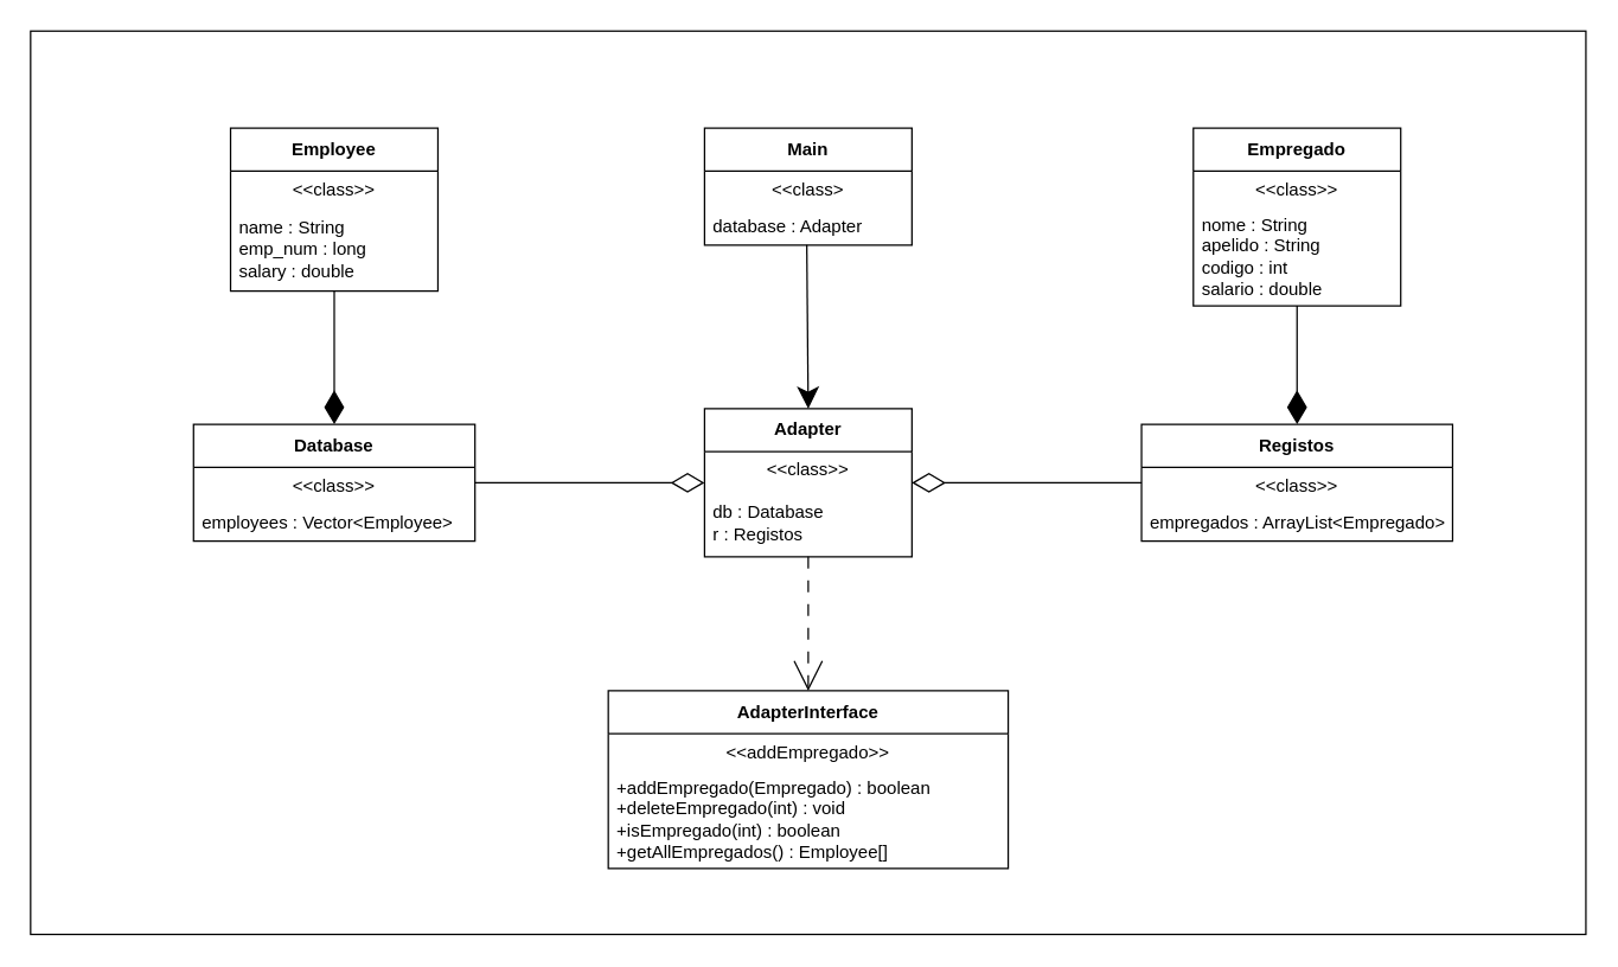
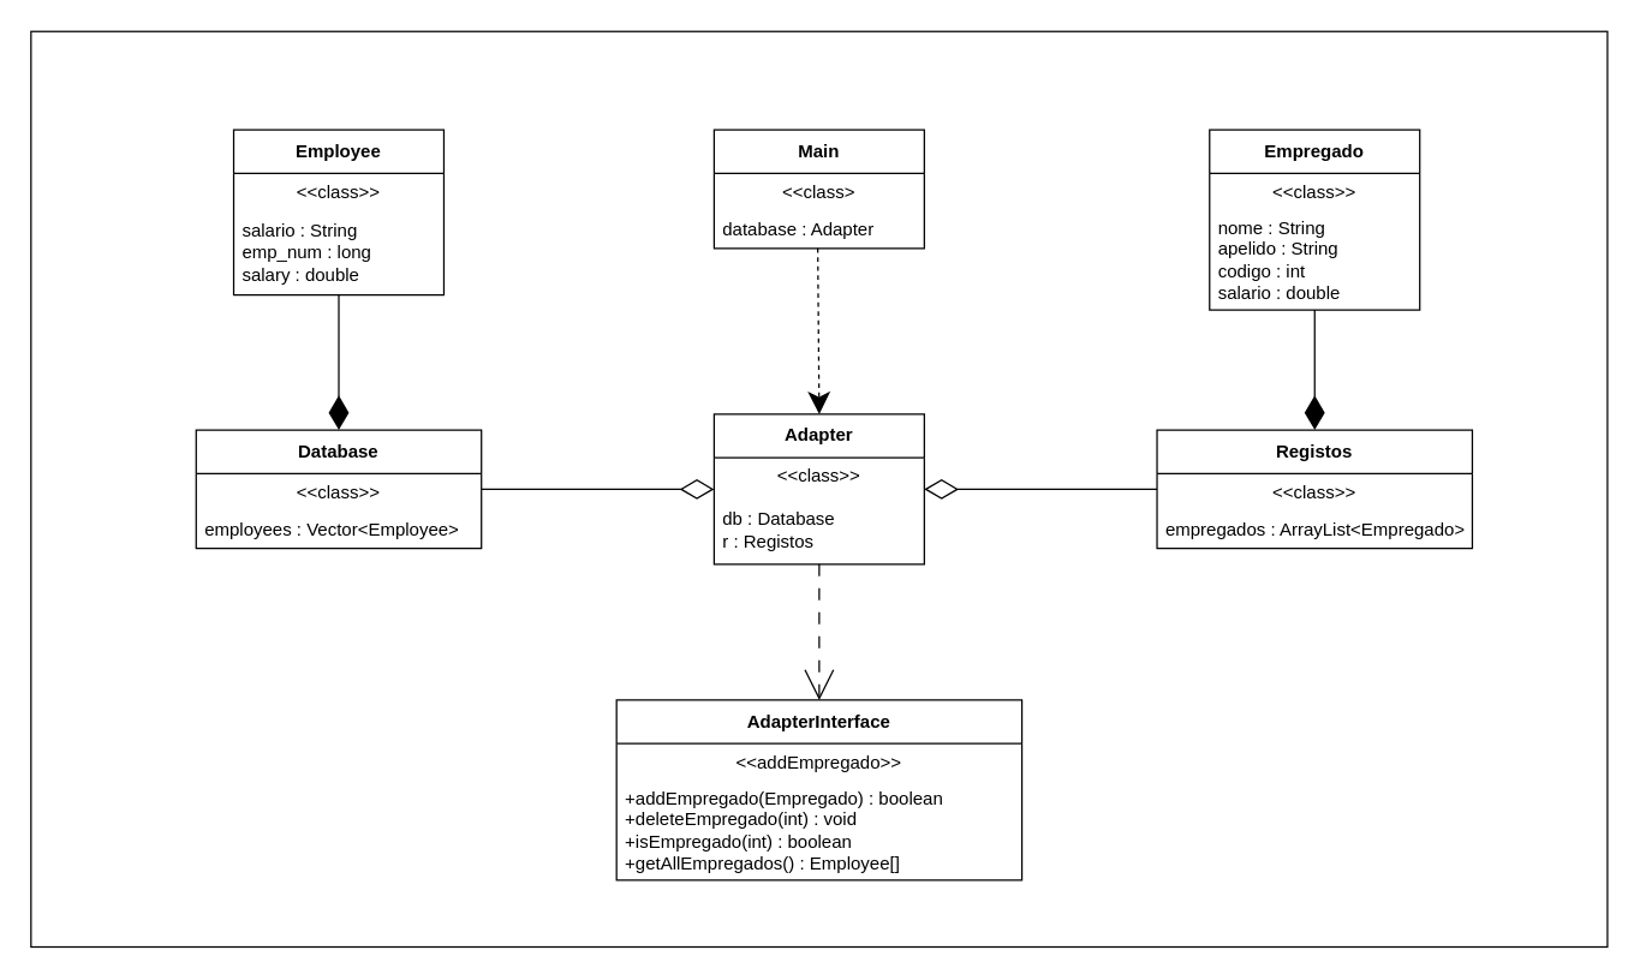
  <mxCell id="0" />
  <mxCell id="1" parent="0" />
  <mxCell id="2" value="" style="rounded=0;whiteSpace=wrap;html=1;fontFamily=Helvetica;fontSize=11;fontColor=default;labelBackgroundColor=default;" vertex="1" parent="1"><mxGeometry x="20" y="20.5" width="1050" height="610" as="geometry" /></mxCell>
  <mxCell id="3" style="edgeStyle=none;shape=connector;rounded=1;html=1;strokeColor=default;align=center;verticalAlign=middle;fontFamily=Helvetica;fontSize=11;fontColor=default;labelBackgroundColor=default;startSize=6;endArrow=diamondThin;endFill=1;endSize=20;" edge="1" parent="1" source="4" target="8"><mxGeometry relative="1" as="geometry" /></mxCell>
  <mxCell id="4" value="Employee" style="swimlane;fontStyle=1;align=center;verticalAlign=middle;childLayout=stackLayout;horizontal=1;startSize=29;horizontalStack=0;resizeParent=1;resizeParentMax=0;resizeLast=0;collapsible=0;marginBottom=0;html=1;whiteSpace=wrap;" parent="1" vertex="1"><mxGeometry x="155" y="86" width="140" height="110" as="geometry" /></mxCell>
  <mxCell id="5" value="&amp;lt;&amp;lt;class&amp;gt;&amp;gt;" style="text;html=1;strokeColor=none;fillColor=none;align=center;verticalAlign=middle;spacingLeft=4;spacingRight=4;overflow=hidden;rotatable=0;points=[[0,0.5],[1,0.5]];portConstraint=eastwest;whiteSpace=wrap;" parent="4" vertex="1"><mxGeometry y="29" width="140" height="25" as="geometry" /></mxCell>
- <mxCell id="6" value="&lt;font style=&quot;color: rgb(0, 0, 0);&quot;&gt;name : String&lt;/font&gt;&lt;div&gt;&lt;font style=&quot;color: rgb(0, 0, 0);&quot;&gt;emp_num : long&lt;/font&gt;&lt;/div&gt;&lt;div&gt;&lt;font style=&quot;color: rgb(0, 0, 0);&quot;&gt;salary : double&lt;/font&gt;&lt;/div&gt;" style="text;html=1;strokeColor=none;fillColor=none;align=left;verticalAlign=middle;spacingLeft=4;spacingRight=4;overflow=hidden;rotatable=0;points=[[0,0.5],[1,0.5]];portConstraint=eastwest;whiteSpace=wrap;" parent="4" vertex="1"><mxGeometry y="54" width="140" height="56" as="geometry" /></mxCell>
+ <mxCell id="6" value="&lt;font style=&quot;color: rgb(0, 0, 0);&quot;&gt;salario : String&lt;/font&gt;&lt;div&gt;&lt;font style=&quot;color: rgb(0, 0, 0);&quot;&gt;emp_num : long&lt;/font&gt;&lt;/div&gt;&lt;div&gt;&lt;font style=&quot;color: rgb(0, 0, 0);&quot;&gt;salary : double&lt;/font&gt;&lt;/div&gt;" style="text;html=1;strokeColor=none;fillColor=none;align=left;verticalAlign=middle;spacingLeft=4;spacingRight=4;overflow=hidden;rotatable=0;points=[[0,0.5],[1,0.5]];portConstraint=eastwest;whiteSpace=wrap;" parent="4" vertex="1"><mxGeometry y="54" width="140" height="56" as="geometry" /></mxCell>
  <mxCell id="7" style="edgeStyle=none;html=1;endArrow=diamondThin;endFill=0;endSize=20;" edge="1" parent="1" source="8" target="20"><mxGeometry relative="1" as="geometry" /></mxCell>
  <mxCell id="8" value="Database" style="swimlane;fontStyle=1;align=center;verticalAlign=middle;childLayout=stackLayout;horizontal=1;startSize=29;horizontalStack=0;resizeParent=1;resizeParentMax=0;resizeLast=0;collapsible=0;marginBottom=0;html=1;whiteSpace=wrap;" parent="1" vertex="1"><mxGeometry x="130" y="286" width="190" height="79" as="geometry" /></mxCell>
  <mxCell id="9" value="&amp;lt;&amp;lt;class&amp;gt;&amp;gt;" style="text;html=1;strokeColor=none;fillColor=none;align=center;verticalAlign=middle;spacingLeft=4;spacingRight=4;overflow=hidden;rotatable=0;points=[[0,0.5],[1,0.5]];portConstraint=eastwest;whiteSpace=wrap;" parent="8" vertex="1"><mxGeometry y="29" width="190" height="25" as="geometry" /></mxCell>
  <mxCell id="10" value="employees : Vector&amp;lt;Employee&amp;gt;" style="text;html=1;strokeColor=none;fillColor=none;align=left;verticalAlign=middle;spacingLeft=4;spacingRight=4;overflow=hidden;rotatable=0;points=[[0,0.5],[1,0.5]];portConstraint=eastwest;whiteSpace=wrap;" parent="8" vertex="1"><mxGeometry y="54" width="190" height="25" as="geometry" /></mxCell>
  <mxCell id="11" style="edgeStyle=none;shape=connector;rounded=1;html=1;strokeColor=default;align=center;verticalAlign=middle;fontFamily=Helvetica;fontSize=11;fontColor=default;labelBackgroundColor=default;startSize=6;endArrow=diamondThin;endFill=1;endSize=20;" edge="1" parent="1" source="12" target="16"><mxGeometry relative="1" as="geometry" /></mxCell>
  <mxCell id="12" value="Empregado" style="swimlane;fontStyle=1;align=center;verticalAlign=middle;childLayout=stackLayout;horizontal=1;startSize=29;horizontalStack=0;resizeParent=1;resizeParentMax=0;resizeLast=0;collapsible=0;marginBottom=0;html=1;whiteSpace=wrap;" parent="1" vertex="1"><mxGeometry x="805" y="86" width="140" height="120" as="geometry" /></mxCell>
  <mxCell id="13" value="&amp;lt;&amp;lt;class&amp;gt;&amp;gt;" style="text;html=1;strokeColor=none;fillColor=none;align=center;verticalAlign=middle;spacingLeft=4;spacingRight=4;overflow=hidden;rotatable=0;points=[[0,0.5],[1,0.5]];portConstraint=eastwest;whiteSpace=wrap;" parent="12" vertex="1"><mxGeometry y="29" width="140" height="25" as="geometry" /></mxCell>
  <mxCell id="14" value="nome : String&lt;div&gt;apelido : String&lt;/div&gt;&lt;div&gt;codigo : int&lt;/div&gt;&lt;div&gt;salario : double&lt;/div&gt;" style="text;html=1;strokeColor=none;fillColor=none;align=left;verticalAlign=middle;spacingLeft=4;spacingRight=4;overflow=hidden;rotatable=0;points=[[0,0.5],[1,0.5]];portConstraint=eastwest;whiteSpace=wrap;" parent="12" vertex="1"><mxGeometry y="54" width="140" height="66" as="geometry" /></mxCell>
  <mxCell id="15" style="edgeStyle=none;html=1;endArrow=diamondThin;endFill=0;endSize=20;startSize=6;" edge="1" parent="1" source="16" target="20"><mxGeometry relative="1" as="geometry" /></mxCell>
  <mxCell id="16" value="Registos" style="swimlane;fontStyle=1;align=center;verticalAlign=middle;childLayout=stackLayout;horizontal=1;startSize=29;horizontalStack=0;resizeParent=1;resizeParentMax=0;resizeLast=0;collapsible=0;marginBottom=0;html=1;whiteSpace=wrap;" parent="1" vertex="1"><mxGeometry x="770" y="286" width="210" height="79" as="geometry" /></mxCell>
  <mxCell id="17" value="&amp;lt;&amp;lt;class&amp;gt;&amp;gt;" style="text;html=1;strokeColor=none;fillColor=none;align=center;verticalAlign=middle;spacingLeft=4;spacingRight=4;overflow=hidden;rotatable=0;points=[[0,0.5],[1,0.5]];portConstraint=eastwest;whiteSpace=wrap;" parent="16" vertex="1"><mxGeometry y="29" width="210" height="25" as="geometry" /></mxCell>
  <mxCell id="18" value="empregados : ArrayList&amp;lt;Empregado&amp;gt;" style="text;html=1;strokeColor=none;fillColor=none;align=left;verticalAlign=middle;spacingLeft=4;spacingRight=4;overflow=hidden;rotatable=0;points=[[0,0.5],[1,0.5]];portConstraint=eastwest;whiteSpace=wrap;" parent="16" vertex="1"><mxGeometry y="54" width="210" height="25" as="geometry" /></mxCell>
  <mxCell id="19" style="edgeStyle=none;html=1;entryX=0.5;entryY=0;entryDx=0;entryDy=0;endArrow=open;endFill=0;strokeWidth=1;dashed=1;dashPattern=8 8;endSize=18;" edge="1" parent="1" source="20" target="23"><mxGeometry relative="1" as="geometry" /></mxCell>
  <mxCell id="20" value="Adapter" style="swimlane;fontStyle=1;align=center;verticalAlign=middle;childLayout=stackLayout;horizontal=1;startSize=29;horizontalStack=0;resizeParent=1;resizeParentMax=0;resizeLast=0;collapsible=0;marginBottom=0;html=1;whiteSpace=wrap;" vertex="1" parent="1"><mxGeometry x="475" y="275.5" width="140" height="100" as="geometry" /></mxCell>
  <mxCell id="21" value="&amp;lt;&amp;lt;class&amp;gt;&amp;gt;" style="text;html=1;strokeColor=none;fillColor=none;align=center;verticalAlign=middle;spacingLeft=4;spacingRight=4;overflow=hidden;rotatable=0;points=[[0,0.5],[1,0.5]];portConstraint=eastwest;whiteSpace=wrap;" vertex="1" parent="20"><mxGeometry y="29" width="140" height="25" as="geometry" /></mxCell>
  <mxCell id="22" value="&lt;div&gt;&lt;font style=&quot;color: rgb(0, 0, 0);&quot;&gt;db : Database&lt;/font&gt;&lt;/div&gt;&lt;font style=&quot;color: rgb(0, 0, 0);&quot;&gt;r : Registos&lt;/font&gt;" style="text;html=1;strokeColor=none;fillColor=none;align=left;verticalAlign=middle;spacingLeft=4;spacingRight=4;overflow=hidden;rotatable=0;points=[[0,0.5],[1,0.5]];portConstraint=eastwest;whiteSpace=wrap;" vertex="1" parent="20"><mxGeometry y="54" width="140" height="46" as="geometry" /></mxCell>
  <mxCell id="23" value="AdapterInterface" style="swimlane;fontStyle=1;align=center;verticalAlign=middle;childLayout=stackLayout;horizontal=1;startSize=29;horizontalStack=0;resizeParent=1;resizeParentMax=0;resizeLast=0;collapsible=0;marginBottom=0;html=1;whiteSpace=wrap;" vertex="1" parent="1"><mxGeometry x="410" y="466" width="270" height="120" as="geometry" /></mxCell>
  <mxCell id="24" value="&amp;lt;&amp;lt;addEmpregado&amp;gt;&amp;gt;" style="text;html=1;strokeColor=none;fillColor=none;align=center;verticalAlign=middle;spacingLeft=4;spacingRight=4;overflow=hidden;rotatable=0;points=[[0,0.5],[1,0.5]];portConstraint=eastwest;whiteSpace=wrap;" vertex="1" parent="23"><mxGeometry y="29" width="270" height="25" as="geometry" /></mxCell>
  <mxCell id="25" value="+addEmpregado(Empregado) : boolean&lt;div&gt;+deleteEmpregado(int) : void&lt;/div&gt;&lt;div&gt;+isEmpregado(int) : boolean&lt;/div&gt;&lt;div&gt;+getAllEmpregados() : Employee[]&lt;/div&gt;" style="text;html=1;strokeColor=none;fillColor=none;align=left;verticalAlign=middle;spacingLeft=4;spacingRight=4;overflow=hidden;rotatable=0;points=[[0,0.5],[1,0.5]];portConstraint=eastwest;whiteSpace=wrap;" vertex="1" parent="23"><mxGeometry y="54" width="270" height="66" as="geometry" /></mxCell>
  <mxCell id="26" value="Main" style="swimlane;fontStyle=1;align=center;verticalAlign=middle;childLayout=stackLayout;horizontal=1;startSize=29;horizontalStack=0;resizeParent=1;resizeParentMax=0;resizeLast=0;collapsible=0;marginBottom=0;html=1;whiteSpace=wrap;" vertex="1" parent="1"><mxGeometry x="475" y="86" width="140" height="79" as="geometry" /></mxCell>
  <mxCell id="27" value="&amp;lt;&amp;lt;class&amp;gt;" style="text;html=1;strokeColor=none;fillColor=none;align=center;verticalAlign=middle;spacingLeft=4;spacingRight=4;overflow=hidden;rotatable=0;points=[[0,0.5],[1,0.5]];portConstraint=eastwest;whiteSpace=wrap;" vertex="1" parent="26"><mxGeometry y="29" width="140" height="25" as="geometry" /></mxCell>
  <mxCell id="28" value="database : Adapter" style="text;html=1;strokeColor=none;fillColor=none;align=left;verticalAlign=middle;spacingLeft=4;spacingRight=4;overflow=hidden;rotatable=0;points=[[0,0.5],[1,0.5]];portConstraint=eastwest;whiteSpace=wrap;" vertex="1" parent="26"><mxGeometry y="54" width="140" height="25" as="geometry" /></mxCell>
- <mxCell id="29" value="" style="endArrow=classic;html=1;entryX=0.5;entryY=0;entryDx=0;entryDy=0;exitX=0.493;exitY=1;exitDx=0;exitDy=0;exitPerimeter=0;endSize=12;" edge="1" parent="1" source="28" target="20"><mxGeometry width="50" height="50" relative="1" as="geometry"><mxPoint x="330" y="256" as="sourcePoint" /><mxPoint x="380" y="206" as="targetPoint" /></mxGeometry></mxCell>
+ <mxCell id="29" value="" style="endArrow=classic;html=1;entryX=0.5;entryY=0;entryDx=0;entryDy=0;exitX=0.493;exitY=1;exitDx=0;exitDy=0;exitPerimeter=0;endSize=12;dashed=1;" edge="1" parent="1" source="28" target="20"><mxGeometry width="50" height="50" relative="1" as="geometry"><mxPoint x="330" y="256" as="sourcePoint" /><mxPoint x="380" y="206" as="targetPoint" /></mxGeometry></mxCell>
